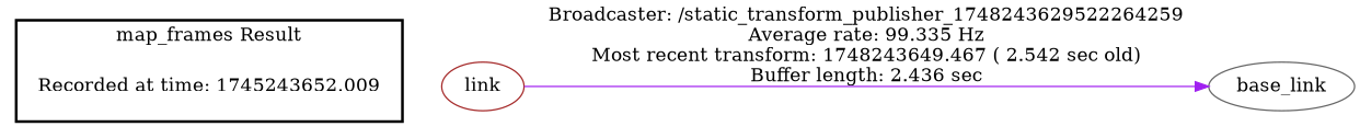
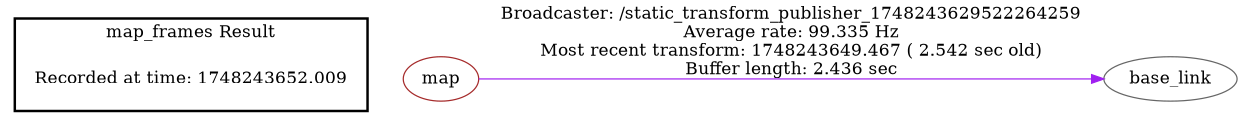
  digraph {
    rankdir=LR
-   "Recorded at time: 1748243652.009" [color=black shape=plaintext label="Recorded at time: 1745243652.009"]
-   map [color=brown label=link]
+   "Recorded at time: 1748243652.009" [color=black shape=plaintext]
+   map [color=brown]
    base_link [color=gray40]
    subgraph cluster_1 {
      color=black
      label="map_frames Result"
      style=bold
      "Recorded at time: 1748243652.009"
    }
    "Recorded at time: 1748243652.009" -> map [style=invis]
    map -> base_link [color=purple label="Broadcaster: /static_transform_publisher_1748243629522264259\nAverage rate: 99.335 Hz\nMost recent transform: 1748243649.467 ( 2.542 sec old)\nBuffer length: 2.436 sec\n"]
  }
